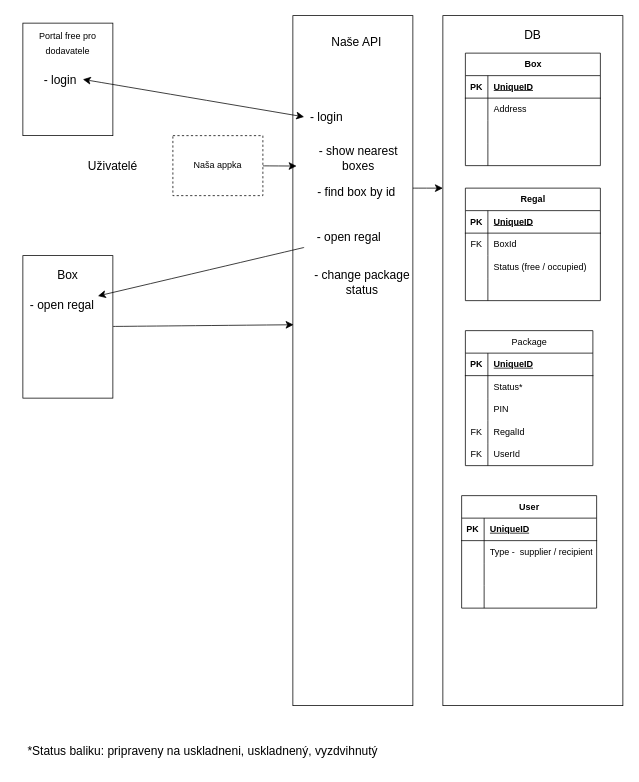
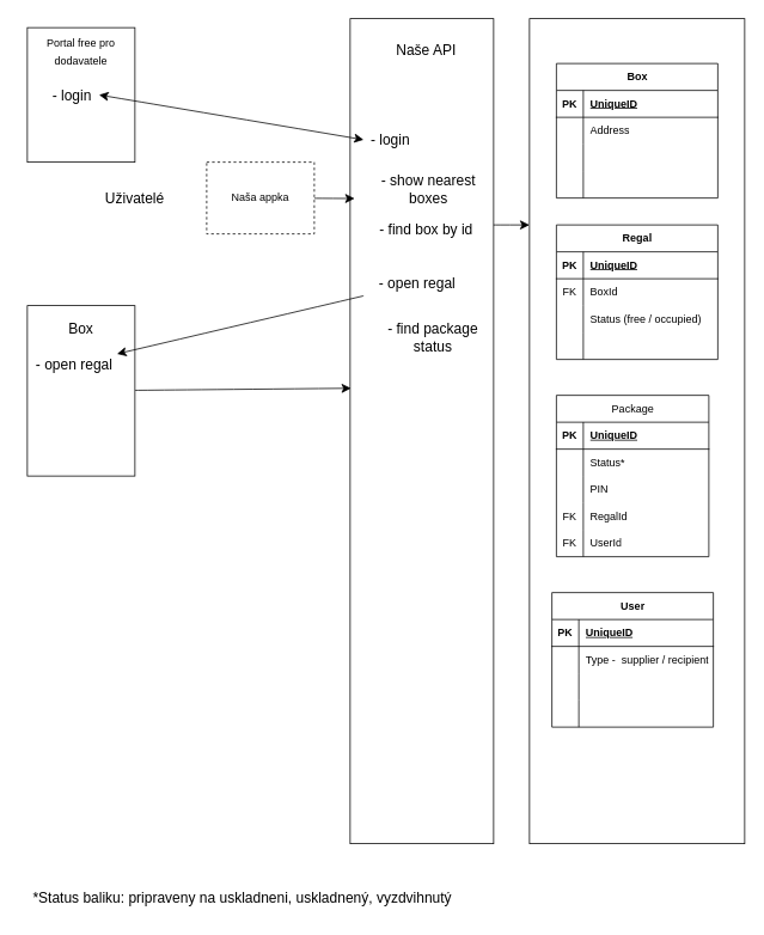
  <mxCell id="0" />
  <mxCell id="1" parent="0" />
  <mxCell id="2" value="" style="rounded=0;whiteSpace=wrap;html=1;" vertex="1" parent="1"><mxGeometry x="590" y="20" width="240" height="920" as="geometry" /></mxCell>
- <mxCell id="3" value="DB" style="text;strokeColor=none;fillColor=none;html=1;align=center;verticalAlign=middle;whiteSpace=wrap;rounded=0;fontSize=16;" vertex="1" parent="1"><mxGeometry x="680" y="30" width="60" height="30" as="geometry" /></mxCell>
  <mxCell id="4" value="" style="rounded=0;whiteSpace=wrap;html=1;" vertex="1" parent="1"><mxGeometry x="390" y="20" width="160" height="920" as="geometry" /></mxCell>
  <mxCell id="5" value="Naše API" style="text;strokeColor=none;fillColor=none;html=1;align=center;verticalAlign=middle;whiteSpace=wrap;rounded=0;fontSize=16;" vertex="1" parent="1"><mxGeometry x="415" y="30" width="120" height="50" as="geometry" /></mxCell>
  <mxCell id="6" value="Naša appka" style="rounded=0;whiteSpace=wrap;html=1;dashed=1;" vertex="1" parent="1"><mxGeometry x="230" y="180" width="120" height="80" as="geometry" /></mxCell>
  <mxCell id="7" value="- login" style="text;strokeColor=none;fillColor=none;html=1;align=center;verticalAlign=middle;whiteSpace=wrap;rounded=0;fontSize=16;" vertex="1" parent="1"><mxGeometry x="405" y="140" width="60" height="30" as="geometry" /></mxCell>
  <mxCell id="8" value="- show nearest boxes" style="text;strokeColor=none;fillColor=none;html=1;align=center;verticalAlign=middle;whiteSpace=wrap;rounded=0;fontSize=16;" vertex="1" parent="1"><mxGeometry x="415" y="195" width="125" height="30" as="geometry" /></mxCell>
  <mxCell id="9" style="edgeStyle=none;curved=1;rounded=0;orthogonalLoop=1;jettySize=auto;html=1;entryX=0.031;entryY=0.218;entryDx=0;entryDy=0;entryPerimeter=0;fontSize=12;startSize=8;endSize=8;" edge="1" parent="1" source="6" target="4"><mxGeometry relative="1" as="geometry" /></mxCell>
  <mxCell id="10" value="" style="rounded=0;whiteSpace=wrap;html=1;" vertex="1" parent="1"><mxGeometry x="30" y="30" width="120" height="150" as="geometry" /></mxCell>
  <mxCell id="11" value="" style="endArrow=classic;startArrow=classic;html=1;rounded=0;fontSize=12;startSize=8;endSize=8;curved=1;exitX=1;exitY=0.5;exitDx=0;exitDy=0;entryX=0;entryY=0.5;entryDx=0;entryDy=0;" edge="1" parent="1" source="61" target="7"><mxGeometry width="50" height="50" relative="1" as="geometry"><mxPoint x="210" y="120" as="sourcePoint" /><mxPoint x="260" y="70" as="targetPoint" /></mxGeometry></mxCell>
  <mxCell id="12" style="edgeStyle=none;curved=1;rounded=0;orthogonalLoop=1;jettySize=auto;html=1;fontSize=12;startSize=8;endSize=8;entryX=0.006;entryY=0.448;entryDx=0;entryDy=0;entryPerimeter=0;" edge="1" parent="1" source="13" target="4"><mxGeometry relative="1" as="geometry" /></mxCell>
  <mxCell id="13" value="" style="rounded=0;whiteSpace=wrap;html=1;" vertex="1" parent="1"><mxGeometry x="30" y="340" width="120" height="190" as="geometry" /></mxCell>
  <mxCell id="14" value="Uživatelé" style="text;strokeColor=none;fillColor=none;html=1;align=center;verticalAlign=middle;whiteSpace=wrap;rounded=0;fontSize=16;" vertex="1" parent="1"><mxGeometry x="100" y="205" width="100" height="30" as="geometry" /></mxCell>
  <mxCell id="15" value="&lt;span style=&quot;font-weight: 400; text-align: left; text-wrap-mode: wrap;&quot;&gt;Package&lt;/span&gt;" style="shape=table;startSize=30;container=1;collapsible=1;childLayout=tableLayout;fixedRows=1;rowLines=0;fontStyle=1;align=center;resizeLast=1;html=1;" vertex="1" parent="1"><mxGeometry x="620" y="440" width="170" height="180" as="geometry" /></mxCell>
  <mxCell id="16" value="" style="shape=tableRow;horizontal=0;startSize=0;swimlaneHead=0;swimlaneBody=0;fillColor=none;collapsible=0;dropTarget=0;points=[[0,0.5],[1,0.5]];portConstraint=eastwest;top=0;left=0;right=0;bottom=1;" vertex="1" parent="15"><mxGeometry y="30" width="170" height="30" as="geometry" /></mxCell>
  <mxCell id="17" value="PK" style="shape=partialRectangle;connectable=0;fillColor=none;top=0;left=0;bottom=0;right=0;fontStyle=1;overflow=hidden;whiteSpace=wrap;html=1;" vertex="1" parent="16"><mxGeometry width="30" height="30" as="geometry"><mxRectangle width="30" height="30" as="alternateBounds" /></mxGeometry></mxCell>
  <mxCell id="18" value="UniqueID" style="shape=partialRectangle;connectable=0;fillColor=none;top=0;left=0;bottom=0;right=0;align=left;spacingLeft=6;fontStyle=5;overflow=hidden;whiteSpace=wrap;html=1;" vertex="1" parent="16"><mxGeometry x="30" width="140" height="30" as="geometry"><mxRectangle width="140" height="30" as="alternateBounds" /></mxGeometry></mxCell>
  <mxCell id="19" value="" style="shape=tableRow;horizontal=0;startSize=0;swimlaneHead=0;swimlaneBody=0;fillColor=none;collapsible=0;dropTarget=0;points=[[0,0.5],[1,0.5]];portConstraint=eastwest;top=0;left=0;right=0;bottom=0;" vertex="1" parent="15"><mxGeometry y="60" width="170" height="30" as="geometry" /></mxCell>
  <mxCell id="20" value="" style="shape=partialRectangle;connectable=0;fillColor=none;top=0;left=0;bottom=0;right=0;editable=1;overflow=hidden;whiteSpace=wrap;html=1;" vertex="1" parent="19"><mxGeometry width="30" height="30" as="geometry"><mxRectangle width="30" height="30" as="alternateBounds" /></mxGeometry></mxCell>
  <mxCell id="21" value="Status*" style="shape=partialRectangle;connectable=0;fillColor=none;top=0;left=0;bottom=0;right=0;align=left;spacingLeft=6;overflow=hidden;whiteSpace=wrap;html=1;" vertex="1" parent="19"><mxGeometry x="30" width="140" height="30" as="geometry"><mxRectangle width="140" height="30" as="alternateBounds" /></mxGeometry></mxCell>
  <mxCell id="22" value="" style="shape=tableRow;horizontal=0;startSize=0;swimlaneHead=0;swimlaneBody=0;fillColor=none;collapsible=0;dropTarget=0;points=[[0,0.5],[1,0.5]];portConstraint=eastwest;top=0;left=0;right=0;bottom=0;" vertex="1" parent="15"><mxGeometry y="90" width="170" height="30" as="geometry" /></mxCell>
  <mxCell id="23" value="" style="shape=partialRectangle;connectable=0;fillColor=none;top=0;left=0;bottom=0;right=0;editable=1;overflow=hidden;whiteSpace=wrap;html=1;" vertex="1" parent="22"><mxGeometry width="30" height="30" as="geometry"><mxRectangle width="30" height="30" as="alternateBounds" /></mxGeometry></mxCell>
  <mxCell id="24" value="PIN" style="shape=partialRectangle;connectable=0;fillColor=none;top=0;left=0;bottom=0;right=0;align=left;spacingLeft=6;overflow=hidden;whiteSpace=wrap;html=1;" vertex="1" parent="22"><mxGeometry x="30" width="140" height="30" as="geometry"><mxRectangle width="140" height="30" as="alternateBounds" /></mxGeometry></mxCell>
  <mxCell id="25" value="" style="shape=tableRow;horizontal=0;startSize=0;swimlaneHead=0;swimlaneBody=0;fillColor=none;collapsible=0;dropTarget=0;points=[[0,0.5],[1,0.5]];portConstraint=eastwest;top=0;left=0;right=0;bottom=0;" vertex="1" parent="15"><mxGeometry y="120" width="170" height="30" as="geometry" /></mxCell>
  <mxCell id="26" value="FK" style="shape=partialRectangle;connectable=0;fillColor=none;top=0;left=0;bottom=0;right=0;editable=1;overflow=hidden;whiteSpace=wrap;html=1;" vertex="1" parent="25"><mxGeometry width="30" height="30" as="geometry"><mxRectangle width="30" height="30" as="alternateBounds" /></mxGeometry></mxCell>
  <mxCell id="27" value="RegalId" style="shape=partialRectangle;connectable=0;fillColor=none;top=0;left=0;bottom=0;right=0;align=left;spacingLeft=6;overflow=hidden;whiteSpace=wrap;html=1;" vertex="1" parent="25"><mxGeometry x="30" width="140" height="30" as="geometry"><mxRectangle width="140" height="30" as="alternateBounds" /></mxGeometry></mxCell>
  <mxCell id="28" value="" style="shape=tableRow;horizontal=0;startSize=0;swimlaneHead=0;swimlaneBody=0;fillColor=none;collapsible=0;dropTarget=0;points=[[0,0.5],[1,0.5]];portConstraint=eastwest;top=0;left=0;right=0;bottom=0;" vertex="1" parent="15"><mxGeometry y="150" width="170" height="30" as="geometry" /></mxCell>
  <mxCell id="29" value="FK" style="shape=partialRectangle;connectable=0;fillColor=none;top=0;left=0;bottom=0;right=0;editable=1;overflow=hidden;whiteSpace=wrap;html=1;" vertex="1" parent="28"><mxGeometry width="30" height="30" as="geometry"><mxRectangle width="30" height="30" as="alternateBounds" /></mxGeometry></mxCell>
  <mxCell id="30" value="UserId" style="shape=partialRectangle;connectable=0;fillColor=none;top=0;left=0;bottom=0;right=0;align=left;spacingLeft=6;overflow=hidden;whiteSpace=wrap;html=1;" vertex="1" parent="28"><mxGeometry x="30" width="140" height="30" as="geometry"><mxRectangle width="140" height="30" as="alternateBounds" /></mxGeometry></mxCell>
  <mxCell id="31" value="Box" style="shape=table;startSize=30;container=1;collapsible=1;childLayout=tableLayout;fixedRows=1;rowLines=0;fontStyle=1;align=center;resizeLast=1;html=1;" vertex="1" parent="1"><mxGeometry x="620" y="70" width="180" height="150" as="geometry" /></mxCell>
  <mxCell id="32" value="" style="shape=tableRow;horizontal=0;startSize=0;swimlaneHead=0;swimlaneBody=0;fillColor=none;collapsible=0;dropTarget=0;points=[[0,0.5],[1,0.5]];portConstraint=eastwest;top=0;left=0;right=0;bottom=1;" vertex="1" parent="31"><mxGeometry y="30" width="180" height="30" as="geometry" /></mxCell>
  <mxCell id="33" value="PK" style="shape=partialRectangle;connectable=0;fillColor=none;top=0;left=0;bottom=0;right=0;fontStyle=1;overflow=hidden;whiteSpace=wrap;html=1;" vertex="1" parent="32"><mxGeometry width="30" height="30" as="geometry"><mxRectangle width="30" height="30" as="alternateBounds" /></mxGeometry></mxCell>
  <mxCell id="34" value="UniqueID" style="shape=partialRectangle;connectable=0;fillColor=none;top=0;left=0;bottom=0;right=0;align=left;spacingLeft=6;fontStyle=5;overflow=hidden;whiteSpace=wrap;html=1;" vertex="1" parent="32"><mxGeometry x="30" width="150" height="30" as="geometry"><mxRectangle width="150" height="30" as="alternateBounds" /></mxGeometry></mxCell>
  <mxCell id="35" value="" style="shape=tableRow;horizontal=0;startSize=0;swimlaneHead=0;swimlaneBody=0;fillColor=none;collapsible=0;dropTarget=0;points=[[0,0.5],[1,0.5]];portConstraint=eastwest;top=0;left=0;right=0;bottom=0;" vertex="1" parent="31"><mxGeometry y="60" width="180" height="30" as="geometry" /></mxCell>
  <mxCell id="36" value="" style="shape=partialRectangle;connectable=0;fillColor=none;top=0;left=0;bottom=0;right=0;editable=1;overflow=hidden;whiteSpace=wrap;html=1;" vertex="1" parent="35"><mxGeometry width="30" height="30" as="geometry"><mxRectangle width="30" height="30" as="alternateBounds" /></mxGeometry></mxCell>
  <mxCell id="37" value="Address" style="shape=partialRectangle;connectable=0;fillColor=none;top=0;left=0;bottom=0;right=0;align=left;spacingLeft=6;overflow=hidden;whiteSpace=wrap;html=1;" vertex="1" parent="35"><mxGeometry x="30" width="150" height="30" as="geometry"><mxRectangle width="150" height="30" as="alternateBounds" /></mxGeometry></mxCell>
  <mxCell id="38" value="" style="shape=tableRow;horizontal=0;startSize=0;swimlaneHead=0;swimlaneBody=0;fillColor=none;collapsible=0;dropTarget=0;points=[[0,0.5],[1,0.5]];portConstraint=eastwest;top=0;left=0;right=0;bottom=0;" vertex="1" parent="31"><mxGeometry y="90" width="180" height="30" as="geometry" /></mxCell>
  <mxCell id="39" value="" style="shape=partialRectangle;connectable=0;fillColor=none;top=0;left=0;bottom=0;right=0;editable=1;overflow=hidden;whiteSpace=wrap;html=1;" vertex="1" parent="38"><mxGeometry width="30" height="30" as="geometry"><mxRectangle width="30" height="30" as="alternateBounds" /></mxGeometry></mxCell>
  <mxCell id="40" value="" style="shape=partialRectangle;connectable=0;fillColor=none;top=0;left=0;bottom=0;right=0;align=left;spacingLeft=6;overflow=hidden;whiteSpace=wrap;html=1;" vertex="1" parent="38"><mxGeometry x="30" width="150" height="30" as="geometry"><mxRectangle width="150" height="30" as="alternateBounds" /></mxGeometry></mxCell>
  <mxCell id="41" value="" style="shape=tableRow;horizontal=0;startSize=0;swimlaneHead=0;swimlaneBody=0;fillColor=none;collapsible=0;dropTarget=0;points=[[0,0.5],[1,0.5]];portConstraint=eastwest;top=0;left=0;right=0;bottom=0;" vertex="1" parent="31"><mxGeometry y="120" width="180" height="30" as="geometry" /></mxCell>
  <mxCell id="42" value="" style="shape=partialRectangle;connectable=0;fillColor=none;top=0;left=0;bottom=0;right=0;editable=1;overflow=hidden;whiteSpace=wrap;html=1;" vertex="1" parent="41"><mxGeometry width="30" height="30" as="geometry"><mxRectangle width="30" height="30" as="alternateBounds" /></mxGeometry></mxCell>
  <mxCell id="43" value="" style="shape=partialRectangle;connectable=0;fillColor=none;top=0;left=0;bottom=0;right=0;align=left;spacingLeft=6;overflow=hidden;whiteSpace=wrap;html=1;" vertex="1" parent="41"><mxGeometry x="30" width="150" height="30" as="geometry"><mxRectangle width="150" height="30" as="alternateBounds" /></mxGeometry></mxCell>
  <mxCell id="44" value="Regal" style="shape=table;startSize=30;container=1;collapsible=1;childLayout=tableLayout;fixedRows=1;rowLines=0;fontStyle=1;align=center;resizeLast=1;html=1;" vertex="1" parent="1"><mxGeometry x="620" y="250" width="180" height="150" as="geometry" /></mxCell>
  <mxCell id="45" value="" style="shape=tableRow;horizontal=0;startSize=0;swimlaneHead=0;swimlaneBody=0;fillColor=none;collapsible=0;dropTarget=0;points=[[0,0.5],[1,0.5]];portConstraint=eastwest;top=0;left=0;right=0;bottom=1;" vertex="1" parent="44"><mxGeometry y="30" width="180" height="30" as="geometry" /></mxCell>
  <mxCell id="46" value="PK" style="shape=partialRectangle;connectable=0;fillColor=none;top=0;left=0;bottom=0;right=0;fontStyle=1;overflow=hidden;whiteSpace=wrap;html=1;" vertex="1" parent="45"><mxGeometry width="30" height="30" as="geometry"><mxRectangle width="30" height="30" as="alternateBounds" /></mxGeometry></mxCell>
  <mxCell id="47" value="UniqueID" style="shape=partialRectangle;connectable=0;fillColor=none;top=0;left=0;bottom=0;right=0;align=left;spacingLeft=6;fontStyle=5;overflow=hidden;whiteSpace=wrap;html=1;" vertex="1" parent="45"><mxGeometry x="30" width="150" height="30" as="geometry"><mxRectangle width="150" height="30" as="alternateBounds" /></mxGeometry></mxCell>
  <mxCell id="48" value="" style="shape=tableRow;horizontal=0;startSize=0;swimlaneHead=0;swimlaneBody=0;fillColor=none;collapsible=0;dropTarget=0;points=[[0,0.5],[1,0.5]];portConstraint=eastwest;top=0;left=0;right=0;bottom=0;" vertex="1" parent="44"><mxGeometry y="60" width="180" height="30" as="geometry" /></mxCell>
  <mxCell id="49" value="FK" style="shape=partialRectangle;connectable=0;fillColor=none;top=0;left=0;bottom=0;right=0;editable=1;overflow=hidden;whiteSpace=wrap;html=1;" vertex="1" parent="48"><mxGeometry width="30" height="30" as="geometry"><mxRectangle width="30" height="30" as="alternateBounds" /></mxGeometry></mxCell>
  <mxCell id="50" value="BoxId" style="shape=partialRectangle;connectable=0;fillColor=none;top=0;left=0;bottom=0;right=0;align=left;spacingLeft=6;overflow=hidden;whiteSpace=wrap;html=1;" vertex="1" parent="48"><mxGeometry x="30" width="150" height="30" as="geometry"><mxRectangle width="150" height="30" as="alternateBounds" /></mxGeometry></mxCell>
  <mxCell id="51" value="" style="shape=tableRow;horizontal=0;startSize=0;swimlaneHead=0;swimlaneBody=0;fillColor=none;collapsible=0;dropTarget=0;points=[[0,0.5],[1,0.5]];portConstraint=eastwest;top=0;left=0;right=0;bottom=0;" vertex="1" parent="44"><mxGeometry y="90" width="180" height="30" as="geometry" /></mxCell>
  <mxCell id="52" value="" style="shape=partialRectangle;connectable=0;fillColor=none;top=0;left=0;bottom=0;right=0;editable=1;overflow=hidden;whiteSpace=wrap;html=1;" vertex="1" parent="51"><mxGeometry width="30" height="30" as="geometry"><mxRectangle width="30" height="30" as="alternateBounds" /></mxGeometry></mxCell>
  <mxCell id="53" value="Status (free / occupied)" style="shape=partialRectangle;connectable=0;fillColor=none;top=0;left=0;bottom=0;right=0;align=left;spacingLeft=6;overflow=hidden;whiteSpace=wrap;html=1;" vertex="1" parent="51"><mxGeometry x="30" width="150" height="30" as="geometry"><mxRectangle width="150" height="30" as="alternateBounds" /></mxGeometry></mxCell>
  <mxCell id="54" value="" style="shape=tableRow;horizontal=0;startSize=0;swimlaneHead=0;swimlaneBody=0;fillColor=none;collapsible=0;dropTarget=0;points=[[0,0.5],[1,0.5]];portConstraint=eastwest;top=0;left=0;right=0;bottom=0;" vertex="1" parent="44"><mxGeometry y="120" width="180" height="30" as="geometry" /></mxCell>
  <mxCell id="55" value="" style="shape=partialRectangle;connectable=0;fillColor=none;top=0;left=0;bottom=0;right=0;editable=1;overflow=hidden;whiteSpace=wrap;html=1;" vertex="1" parent="54"><mxGeometry width="30" height="30" as="geometry"><mxRectangle width="30" height="30" as="alternateBounds" /></mxGeometry></mxCell>
  <mxCell id="56" value="" style="shape=partialRectangle;connectable=0;fillColor=none;top=0;left=0;bottom=0;right=0;align=left;spacingLeft=6;overflow=hidden;whiteSpace=wrap;html=1;" vertex="1" parent="54"><mxGeometry x="30" width="150" height="30" as="geometry"><mxRectangle width="150" height="30" as="alternateBounds" /></mxGeometry></mxCell>
  <mxCell id="57" value="*Status baliku: pripraveny na uskladneni, uskladnený, vyzdvihnutý" style="text;strokeColor=none;fillColor=none;html=1;align=center;verticalAlign=middle;whiteSpace=wrap;rounded=0;fontSize=16;" vertex="1" parent="1"><mxGeometry x="20" y="980" width="500" height="40" as="geometry" /></mxCell>
  <mxCell id="58" value="- find box by id" style="text;strokeColor=none;fillColor=none;html=1;align=center;verticalAlign=middle;whiteSpace=wrap;rounded=0;fontSize=16;" vertex="1" parent="1"><mxGeometry x="405" y="240" width="140" height="30" as="geometry" /></mxCell>
  <mxCell id="59" style="edgeStyle=none;curved=1;rounded=0;orthogonalLoop=1;jettySize=auto;html=1;exitX=1;exitY=0.25;exitDx=0;exitDy=0;entryX=0;entryY=0.25;entryDx=0;entryDy=0;fontSize=12;startSize=8;endSize=8;" edge="1" parent="1" source="4" target="2"><mxGeometry relative="1" as="geometry" /></mxCell>
  <mxCell id="60" value="&lt;span style=&quot;font-size: 12px;&quot;&gt;Portal free pro dodavatele&lt;/span&gt;" style="text;strokeColor=none;fillColor=none;html=1;align=center;verticalAlign=middle;whiteSpace=wrap;rounded=0;fontSize=16;" vertex="1" parent="1"><mxGeometry x="40" y="40" width="100" height="30" as="geometry" /></mxCell>
  <mxCell id="61" value="- login" style="text;strokeColor=none;fillColor=none;html=1;align=center;verticalAlign=middle;whiteSpace=wrap;rounded=0;fontSize=16;" vertex="1" parent="1"><mxGeometry x="50" y="90" width="60" height="30" as="geometry" /></mxCell>
  <mxCell id="62" value="User" style="shape=table;startSize=30;container=1;collapsible=1;childLayout=tableLayout;fixedRows=1;rowLines=0;fontStyle=1;align=center;resizeLast=1;html=1;" vertex="1" parent="1"><mxGeometry x="615" y="660" width="180" height="150" as="geometry" /></mxCell>
  <mxCell id="63" value="" style="shape=tableRow;horizontal=0;startSize=0;swimlaneHead=0;swimlaneBody=0;fillColor=none;collapsible=0;dropTarget=0;points=[[0,0.5],[1,0.5]];portConstraint=eastwest;top=0;left=0;right=0;bottom=1;" vertex="1" parent="62"><mxGeometry y="30" width="180" height="30" as="geometry" /></mxCell>
  <mxCell id="64" value="PK" style="shape=partialRectangle;connectable=0;fillColor=none;top=0;left=0;bottom=0;right=0;fontStyle=1;overflow=hidden;whiteSpace=wrap;html=1;" vertex="1" parent="63"><mxGeometry width="30" height="30" as="geometry"><mxRectangle width="30" height="30" as="alternateBounds" /></mxGeometry></mxCell>
  <mxCell id="65" value="UniqueID" style="shape=partialRectangle;connectable=0;fillColor=none;top=0;left=0;bottom=0;right=0;align=left;spacingLeft=6;fontStyle=5;overflow=hidden;whiteSpace=wrap;html=1;" vertex="1" parent="63"><mxGeometry x="30" width="150" height="30" as="geometry"><mxRectangle width="150" height="30" as="alternateBounds" /></mxGeometry></mxCell>
  <mxCell id="66" value="" style="shape=tableRow;horizontal=0;startSize=0;swimlaneHead=0;swimlaneBody=0;fillColor=none;collapsible=0;dropTarget=0;points=[[0,0.5],[1,0.5]];portConstraint=eastwest;top=0;left=0;right=0;bottom=0;" vertex="1" parent="62"><mxGeometry y="60" width="180" height="30" as="geometry" /></mxCell>
  <mxCell id="67" value="" style="shape=partialRectangle;connectable=0;fillColor=none;top=0;left=0;bottom=0;right=0;editable=1;overflow=hidden;whiteSpace=wrap;html=1;" vertex="1" parent="66"><mxGeometry width="30" height="30" as="geometry"><mxRectangle width="30" height="30" as="alternateBounds" /></mxGeometry></mxCell>
  <mxCell id="68" value="Type -&amp;nbsp; supplier / recipient" style="shape=partialRectangle;connectable=0;fillColor=none;top=0;left=0;bottom=0;right=0;align=left;spacingLeft=6;overflow=hidden;whiteSpace=wrap;html=1;" vertex="1" parent="66"><mxGeometry x="30" width="150" height="30" as="geometry"><mxRectangle width="150" height="30" as="alternateBounds" /></mxGeometry></mxCell>
  <mxCell id="69" value="" style="shape=tableRow;horizontal=0;startSize=0;swimlaneHead=0;swimlaneBody=0;fillColor=none;collapsible=0;dropTarget=0;points=[[0,0.5],[1,0.5]];portConstraint=eastwest;top=0;left=0;right=0;bottom=0;" vertex="1" parent="62"><mxGeometry y="90" width="180" height="30" as="geometry" /></mxCell>
  <mxCell id="70" value="" style="shape=partialRectangle;connectable=0;fillColor=none;top=0;left=0;bottom=0;right=0;editable=1;overflow=hidden;whiteSpace=wrap;html=1;" vertex="1" parent="69"><mxGeometry width="30" height="30" as="geometry"><mxRectangle width="30" height="30" as="alternateBounds" /></mxGeometry></mxCell>
  <mxCell id="71" value="" style="shape=partialRectangle;connectable=0;fillColor=none;top=0;left=0;bottom=0;right=0;align=left;spacingLeft=6;overflow=hidden;whiteSpace=wrap;html=1;" vertex="1" parent="69"><mxGeometry x="30" width="150" height="30" as="geometry"><mxRectangle width="150" height="30" as="alternateBounds" /></mxGeometry></mxCell>
  <mxCell id="72" value="" style="shape=tableRow;horizontal=0;startSize=0;swimlaneHead=0;swimlaneBody=0;fillColor=none;collapsible=0;dropTarget=0;points=[[0,0.5],[1,0.5]];portConstraint=eastwest;top=0;left=0;right=0;bottom=0;" vertex="1" parent="62"><mxGeometry y="120" width="180" height="30" as="geometry" /></mxCell>
  <mxCell id="73" value="" style="shape=partialRectangle;connectable=0;fillColor=none;top=0;left=0;bottom=0;right=0;editable=1;overflow=hidden;whiteSpace=wrap;html=1;" vertex="1" parent="72"><mxGeometry width="30" height="30" as="geometry"><mxRectangle width="30" height="30" as="alternateBounds" /></mxGeometry></mxCell>
  <mxCell id="74" value="" style="shape=partialRectangle;connectable=0;fillColor=none;top=0;left=0;bottom=0;right=0;align=left;spacingLeft=6;overflow=hidden;whiteSpace=wrap;html=1;" vertex="1" parent="72"><mxGeometry x="30" width="150" height="30" as="geometry"><mxRectangle width="150" height="30" as="alternateBounds" /></mxGeometry></mxCell>
  <mxCell id="75" value="Box" style="text;strokeColor=none;fillColor=none;html=1;align=center;verticalAlign=middle;whiteSpace=wrap;rounded=0;fontSize=16;" vertex="1" parent="1"><mxGeometry x="60" y="350" width="60" height="30" as="geometry" /></mxCell>
  <mxCell id="76" value="- open regal" style="text;strokeColor=none;fillColor=none;html=1;align=center;verticalAlign=middle;whiteSpace=wrap;rounded=0;fontSize=16;" vertex="1" parent="1"><mxGeometry x="405" y="300" width="120" height="30" as="geometry" /></mxCell>
  <mxCell id="77" style="edgeStyle=none;curved=1;rounded=0;orthogonalLoop=1;jettySize=auto;html=1;fontSize=12;startSize=8;endSize=8;" edge="1" parent="1" source="76" target="79"><mxGeometry relative="1" as="geometry" /></mxCell>
- <mxCell id="78" value="- change package status" style="text;strokeColor=none;fillColor=none;html=1;align=center;verticalAlign=middle;whiteSpace=wrap;rounded=0;fontSize=16;" vertex="1" parent="1"><mxGeometry x="415" y="360" width="135" height="30" as="geometry" /></mxCell>
+ <mxCell id="78" value="- find package status" style="text;strokeColor=none;fillColor=none;html=1;align=center;verticalAlign=middle;whiteSpace=wrap;rounded=0;fontSize=16;" vertex="1" parent="1"><mxGeometry x="415" y="360" width="135" height="30" as="geometry" /></mxCell>
  <mxCell id="79" value="- open regal" style="text;strokeColor=none;fillColor=none;html=1;align=center;verticalAlign=middle;whiteSpace=wrap;rounded=0;fontSize=16;" vertex="1" parent="1"><mxGeometry x="35" y="390" width="95" height="30" as="geometry" /></mxCell>
